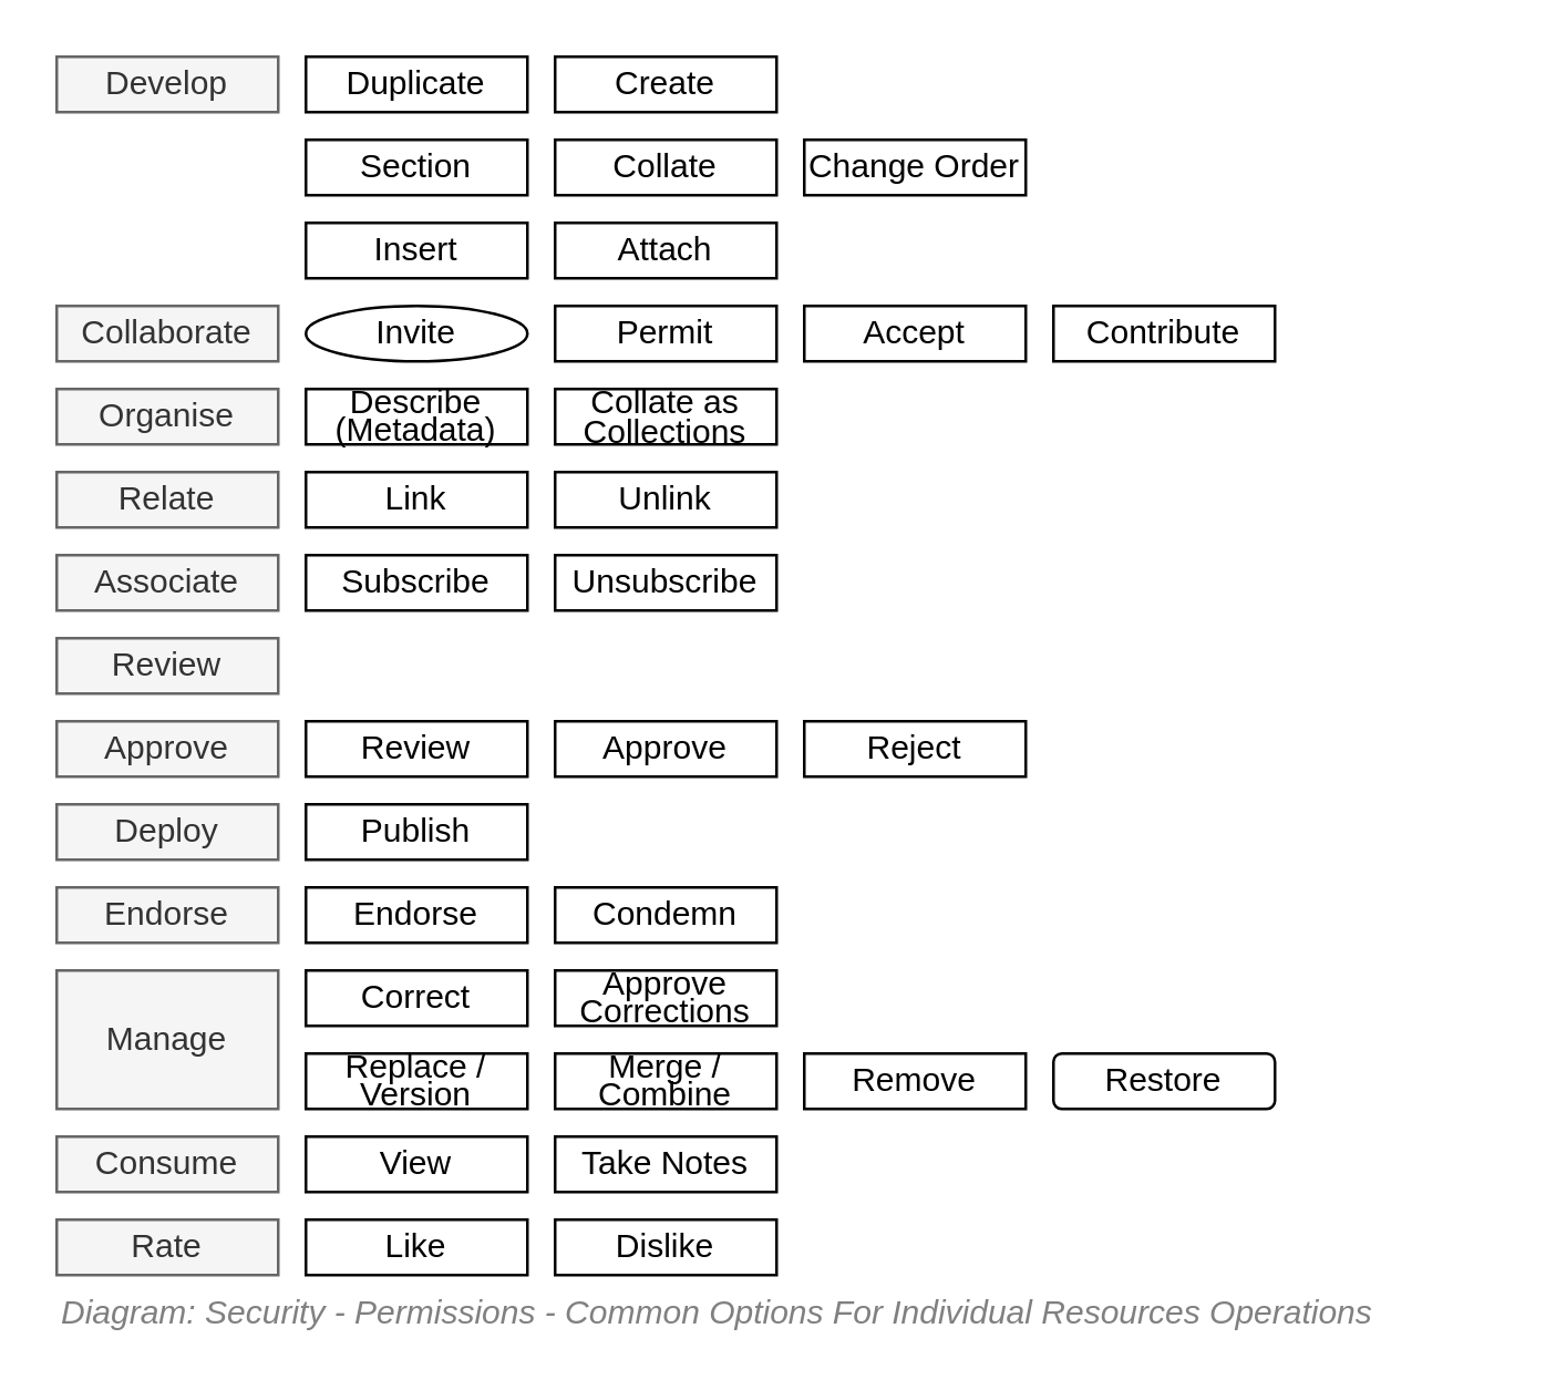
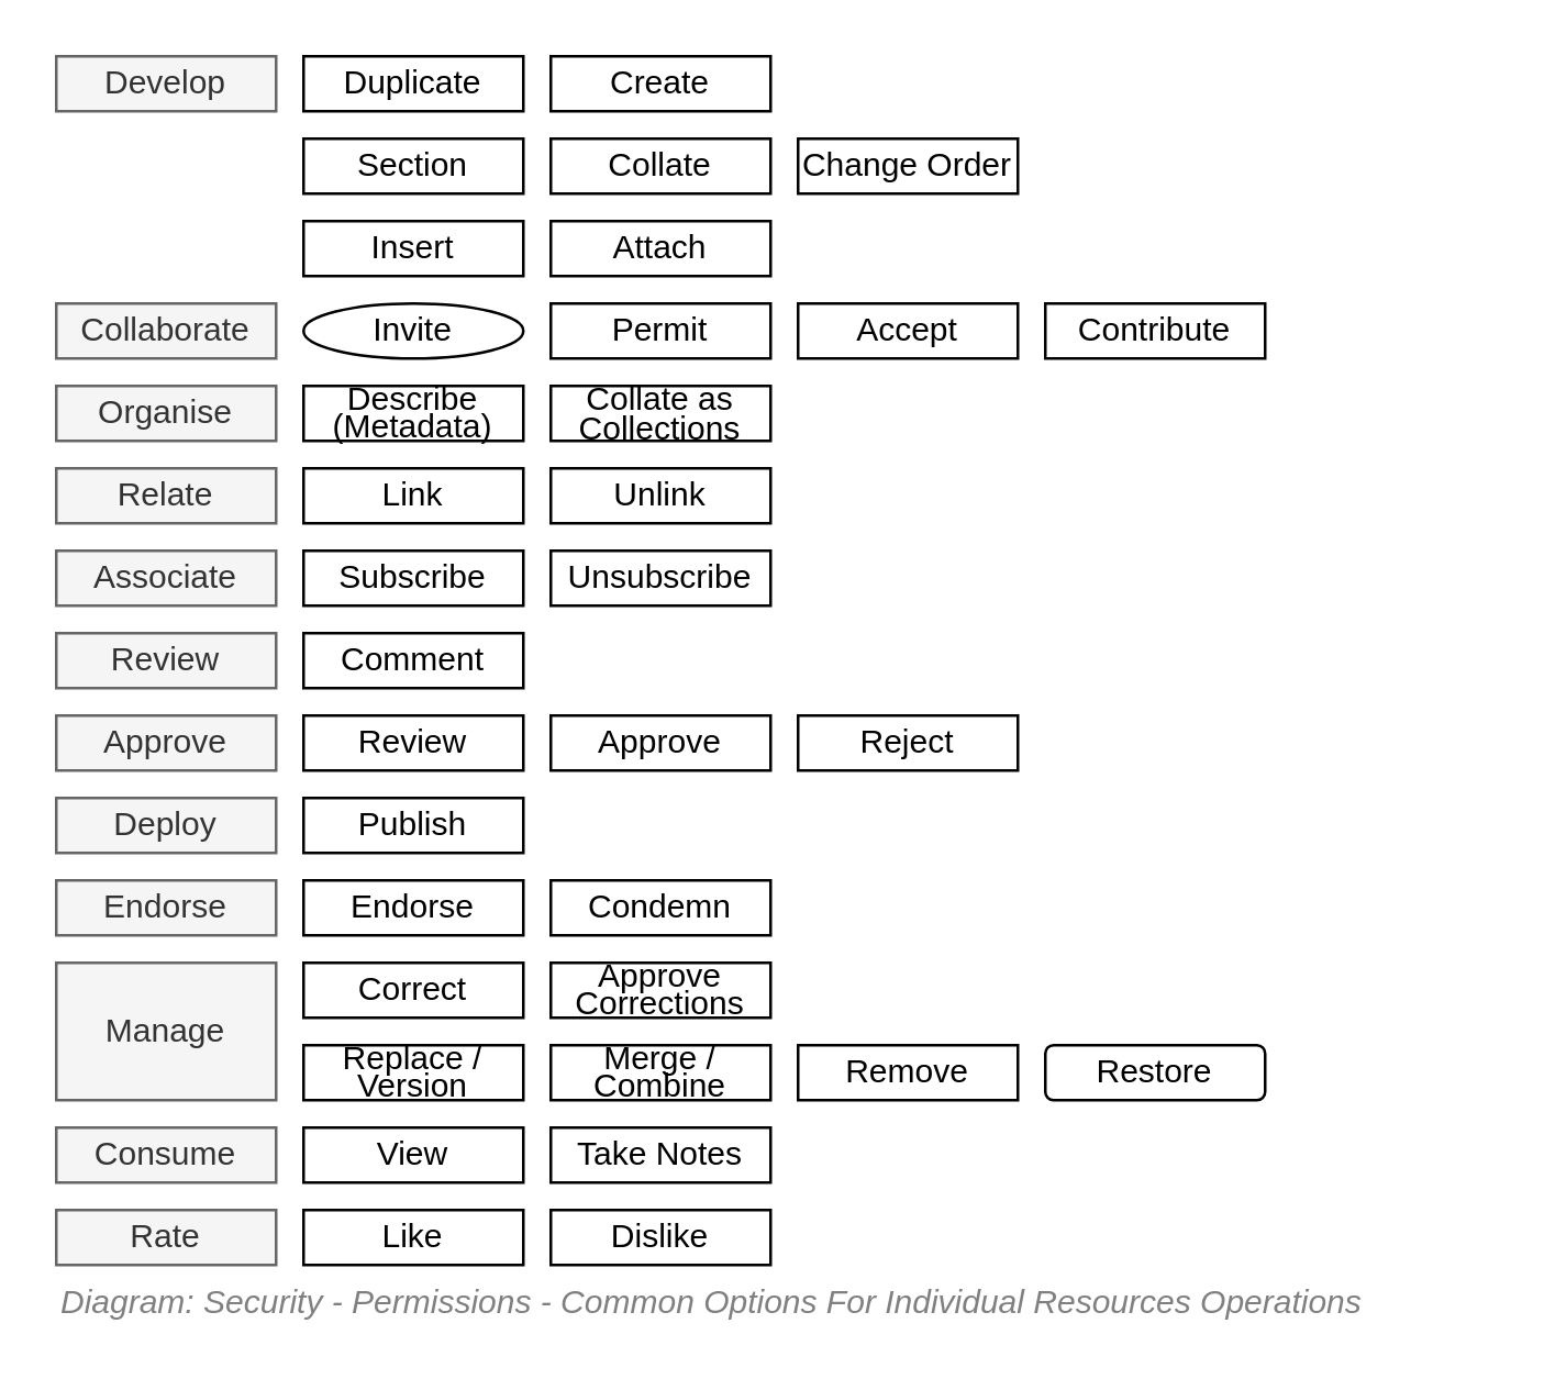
  <mxCell id="0" />
  <mxCell id="1" parent="0" />
  <mxCell id="2" value="Create" style="rounded=0;whiteSpace=wrap;html=1;" vertex="1" parent="1"><mxGeometry x="200" y="20" width="80" height="20" as="geometry" /></mxCell>
  <mxCell id="3" value="Contribute" style="rounded=0;whiteSpace=wrap;html=1;" vertex="1" parent="1"><mxGeometry x="380" y="110" width="80" height="20" as="geometry" /></mxCell>
  <mxCell id="4" value="Take Notes" style="rounded=0;whiteSpace=wrap;html=1;" vertex="1" parent="1"><mxGeometry x="200" y="410" width="80" height="20" as="geometry" /></mxCell>
  <mxCell id="5" value="Review" style="rounded=0;whiteSpace=wrap;html=1;" vertex="1" parent="1"><mxGeometry x="110" y="260" width="80" height="20" as="geometry" /></mxCell>
  <mxCell id="6" value="Approve" style="rounded=0;whiteSpace=wrap;html=1;" vertex="1" parent="1"><mxGeometry x="200" y="260" width="80" height="20" as="geometry" /></mxCell>
  <mxCell id="7" value="Reject" style="rounded=0;whiteSpace=wrap;html=1;" vertex="1" parent="1"><mxGeometry x="290" y="260" width="80" height="20" as="geometry" /></mxCell>
  <mxCell id="8" value="Endorse" style="rounded=0;whiteSpace=wrap;html=1;" vertex="1" parent="1"><mxGeometry x="110" y="320" width="80" height="20" as="geometry" /></mxCell>
  <mxCell id="9" value="&lt;p style=&quot;line-height: 0.8&quot;&gt;Replace / Version&lt;/p&gt;" style="rounded=0;whiteSpace=wrap;html=1;" vertex="1" parent="1"><mxGeometry x="110" y="380" width="80" height="20" as="geometry" /></mxCell>
  <mxCell id="10" value="Remove" style="rounded=0;whiteSpace=wrap;html=1;" vertex="1" parent="1"><mxGeometry x="290" y="380" width="80" height="20" as="geometry" /></mxCell>
  <mxCell id="11" value="Restore" style="whiteSpace=wrap;html=1;rounded=1;" vertex="1" parent="1"><mxGeometry x="380" y="380" width="80" height="20" as="geometry" /></mxCell>
  <mxCell id="12" value="Correct" style="rounded=0;whiteSpace=wrap;html=1;" vertex="1" parent="1"><mxGeometry x="110" y="350" width="80" height="20" as="geometry" /></mxCell>
  <mxCell id="13" value="Link" style="rounded=0;whiteSpace=wrap;html=1;" vertex="1" parent="1"><mxGeometry x="110" y="170" width="80" height="20" as="geometry" /></mxCell>
  <mxCell id="14" value="Unlink" style="rounded=0;whiteSpace=wrap;html=1;" vertex="1" parent="1"><mxGeometry x="200" y="170" width="80" height="20" as="geometry" /></mxCell>
  <mxCell id="15" value="&lt;p style=&quot;line-height: 0.9&quot;&gt;Collate as Collections&lt;/p&gt;" style="rounded=0;whiteSpace=wrap;html=1;" vertex="1" parent="1"><mxGeometry x="200" y="140" width="80" height="20" as="geometry" /></mxCell>
  <mxCell id="16" value="Publish" style="rounded=0;whiteSpace=wrap;html=1;" vertex="1" parent="1"><mxGeometry x="110" y="290" width="80" height="20" as="geometry" /></mxCell>
  <mxCell id="17" value="&lt;p style=&quot;line-height: 0.8&quot;&gt;Merge /&lt;br&gt;Combine&lt;/p&gt;" style="rounded=0;whiteSpace=wrap;html=1;" vertex="1" parent="1"><mxGeometry x="200" y="380" width="80" height="20" as="geometry" /></mxCell>
  <mxCell id="18" value="&lt;font style=&quot;font-size: 12px&quot;&gt;&lt;span style=&quot;font-size: 12px&quot;&gt;Diagram: Security -&amp;nbsp;&lt;/span&gt;Permissions - Common Options&amp;nbsp;For Individual&amp;nbsp;&lt;/font&gt;&lt;span style=&quot;font-size: 12px&quot;&gt;Resources Operations&amp;nbsp;&lt;/span&gt;" style="text;strokeColor=none;fillColor=none;html=1;fontSize=24;fontStyle=2;verticalAlign=middle;align=left;shadow=0;glass=0;comic=0;opacity=30;fontColor=#808080;" vertex="1" parent="1"><mxGeometry x="20" y="460" width="520" height="20" as="geometry" /></mxCell>
  <mxCell id="19" value="&lt;p style=&quot;line-height: 0.8&quot;&gt;Approve Corrections&lt;/p&gt;" style="rounded=0;whiteSpace=wrap;html=1;" vertex="1" parent="1"><mxGeometry x="200" y="350" width="80" height="20" as="geometry" /></mxCell>
  <mxCell id="20" value="Manage" style="rounded=0;whiteSpace=wrap;html=1;fillColor=#f5f5f5;fontColor=#333333;strokeColor=#666666;" vertex="1" parent="1"><mxGeometry x="20" y="350" width="80" height="50" as="geometry" /></mxCell>
  <mxCell id="21" value="Approve" style="rounded=0;whiteSpace=wrap;html=1;fillColor=#f5f5f5;fontColor=#333333;strokeColor=#666666;" vertex="1" parent="1"><mxGeometry x="20" y="260" width="80" height="20" as="geometry" /></mxCell>
  <mxCell id="22" value="Develop" style="rounded=0;whiteSpace=wrap;html=1;fillColor=#f5f5f5;fontColor=#333333;strokeColor=#666666;" vertex="1" parent="1"><mxGeometry x="20" y="20" width="80" height="20" as="geometry" /></mxCell>
  <mxCell id="23" value="Deploy" style="rounded=0;whiteSpace=wrap;html=1;fillColor=#f5f5f5;fontColor=#333333;strokeColor=#666666;" vertex="1" parent="1"><mxGeometry x="20" y="290" width="80" height="20" as="geometry" /></mxCell>
  <mxCell id="24" value="Collaborate" style="rounded=0;whiteSpace=wrap;html=1;fillColor=#f5f5f5;fontColor=#333333;strokeColor=#666666;" vertex="1" parent="1"><mxGeometry x="20" y="110" width="80" height="20" as="geometry" /></mxCell>
  <mxCell id="25" value="Invite" style="ellipse;whiteSpace=wrap;html=1;" vertex="1" parent="1"><mxGeometry x="110" y="110" width="80" height="20" as="geometry" /></mxCell>
  <mxCell id="26" value="Permit" style="rounded=0;whiteSpace=wrap;html=1;" vertex="1" parent="1"><mxGeometry x="200" y="110" width="80" height="20" as="geometry" /></mxCell>
  <mxCell id="27" value="Accept" style="rounded=0;whiteSpace=wrap;html=1;" vertex="1" parent="1"><mxGeometry x="290" y="110" width="80" height="20" as="geometry" /></mxCell>
  <mxCell id="28" value="Attach" style="rounded=0;whiteSpace=wrap;html=1;" vertex="1" parent="1"><mxGeometry x="200" y="80" width="80" height="20" as="geometry" /></mxCell>
  <mxCell id="29" value="Associate" style="rounded=0;whiteSpace=wrap;html=1;fillColor=#f5f5f5;fontColor=#333333;strokeColor=#666666;" vertex="1" parent="1"><mxGeometry x="20" y="200" width="80" height="20" as="geometry" /></mxCell>
  <mxCell id="30" value="Subscribe" style="rounded=0;whiteSpace=wrap;html=1;" vertex="1" parent="1"><mxGeometry x="110" y="200" width="80" height="20" as="geometry" /></mxCell>
  <mxCell id="31" value="Unsubscribe" style="rounded=0;whiteSpace=wrap;html=1;" vertex="1" parent="1"><mxGeometry x="200" y="200" width="80" height="20" as="geometry" /></mxCell>
  <mxCell id="32" value="&lt;p style=&quot;line-height: 0.8&quot;&gt;Describe (Metadata)&lt;/p&gt;" style="rounded=0;whiteSpace=wrap;html=1;" vertex="1" parent="1"><mxGeometry x="110" y="140" width="80" height="20" as="geometry" /></mxCell>
  <mxCell id="33" value="Organise" style="rounded=0;whiteSpace=wrap;html=1;fillColor=#f5f5f5;fontColor=#333333;strokeColor=#666666;" vertex="1" parent="1"><mxGeometry x="20" y="140" width="80" height="20" as="geometry" /></mxCell>
  <mxCell id="34" value="Relate" style="rounded=0;whiteSpace=wrap;html=1;fillColor=#f5f5f5;fontColor=#333333;strokeColor=#666666;" vertex="1" parent="1"><mxGeometry x="20" y="170" width="80" height="20" as="geometry" /></mxCell>
  <mxCell id="35" value="Endorse" style="rounded=0;whiteSpace=wrap;html=1;fillColor=#f5f5f5;fontColor=#333333;strokeColor=#666666;" vertex="1" parent="1"><mxGeometry x="20" y="320" width="80" height="20" as="geometry" /></mxCell>
  <mxCell id="36" value="Condemn" style="rounded=0;whiteSpace=wrap;html=1;" vertex="1" parent="1"><mxGeometry x="200" y="320" width="80" height="20" as="geometry" /></mxCell>
  <mxCell id="37" value="Duplicate" style="rounded=0;whiteSpace=wrap;html=1;" vertex="1" parent="1"><mxGeometry x="110" y="20" width="80" height="20" as="geometry" /></mxCell>
  <mxCell id="38" value="Review" style="rounded=0;whiteSpace=wrap;html=1;fillColor=#f5f5f5;fontColor=#333333;strokeColor=#666666;" vertex="1" parent="1"><mxGeometry x="20" y="230" width="80" height="20" as="geometry" /></mxCell>
+ <mxCell id="39" value="Comment" style="rounded=0;whiteSpace=wrap;html=1;" vertex="1" parent="1"><mxGeometry x="110" y="230" width="80" height="20" as="geometry" /></mxCell>
  <mxCell id="40" value="Consume" style="rounded=0;whiteSpace=wrap;html=1;fillColor=#f5f5f5;fontColor=#333333;strokeColor=#666666;" vertex="1" parent="1"><mxGeometry x="20" y="410" width="80" height="20" as="geometry" /></mxCell>
  <mxCell id="41" value="View" style="rounded=0;whiteSpace=wrap;html=1;" vertex="1" parent="1"><mxGeometry x="110" y="410" width="80" height="20" as="geometry" /></mxCell>
  <mxCell id="42" value="Rate" style="rounded=0;whiteSpace=wrap;html=1;fillColor=#f5f5f5;fontColor=#333333;strokeColor=#666666;" vertex="1" parent="1"><mxGeometry x="20" y="440" width="80" height="20" as="geometry" /></mxCell>
  <mxCell id="43" value="Like" style="rounded=0;whiteSpace=wrap;html=1;" vertex="1" parent="1"><mxGeometry x="110" y="440" width="80" height="20" as="geometry" /></mxCell>
  <mxCell id="44" value="Dislike" style="rounded=0;whiteSpace=wrap;html=1;" vertex="1" parent="1"><mxGeometry x="200" y="440" width="80" height="20" as="geometry" /></mxCell>
  <mxCell id="45" value="Section" style="rounded=0;whiteSpace=wrap;html=1;" vertex="1" parent="1"><mxGeometry x="110" y="50" width="80" height="20" as="geometry" /></mxCell>
  <mxCell id="46" value="Collate" style="rounded=0;whiteSpace=wrap;html=1;" vertex="1" parent="1"><mxGeometry x="200" y="50" width="80" height="20" as="geometry" /></mxCell>
  <mxCell id="47" value="Change Order" style="rounded=0;whiteSpace=wrap;html=1;" vertex="1" parent="1"><mxGeometry x="290" y="50" width="80" height="20" as="geometry" /></mxCell>
  <mxCell id="48" value="Insert" style="rounded=0;whiteSpace=wrap;html=1;" vertex="1" parent="1"><mxGeometry x="110" y="80" width="80" height="20" as="geometry" /></mxCell>
